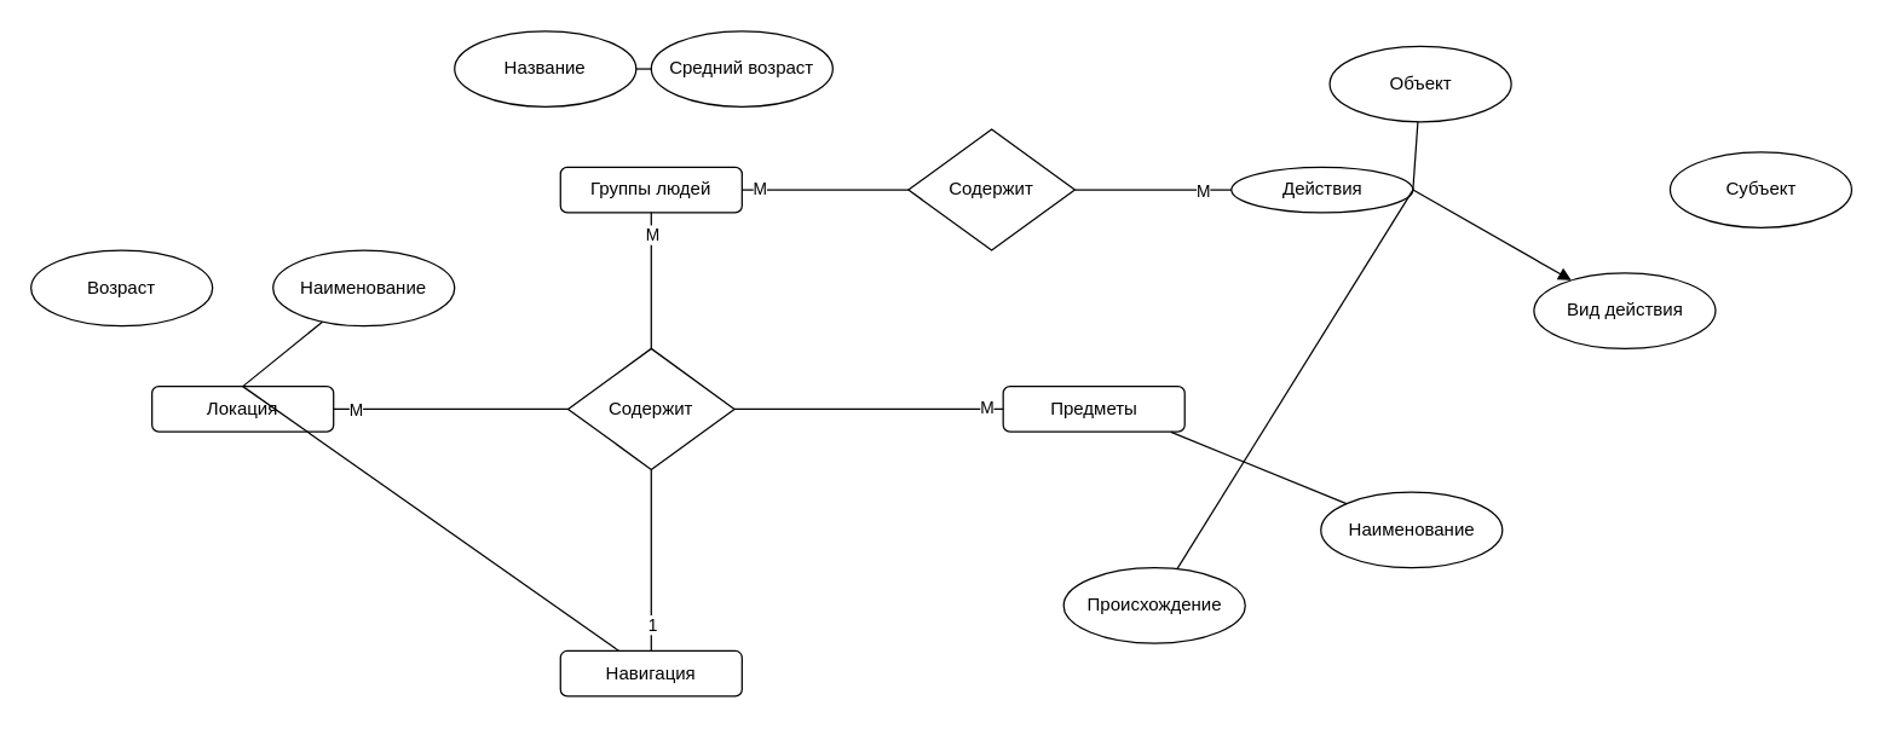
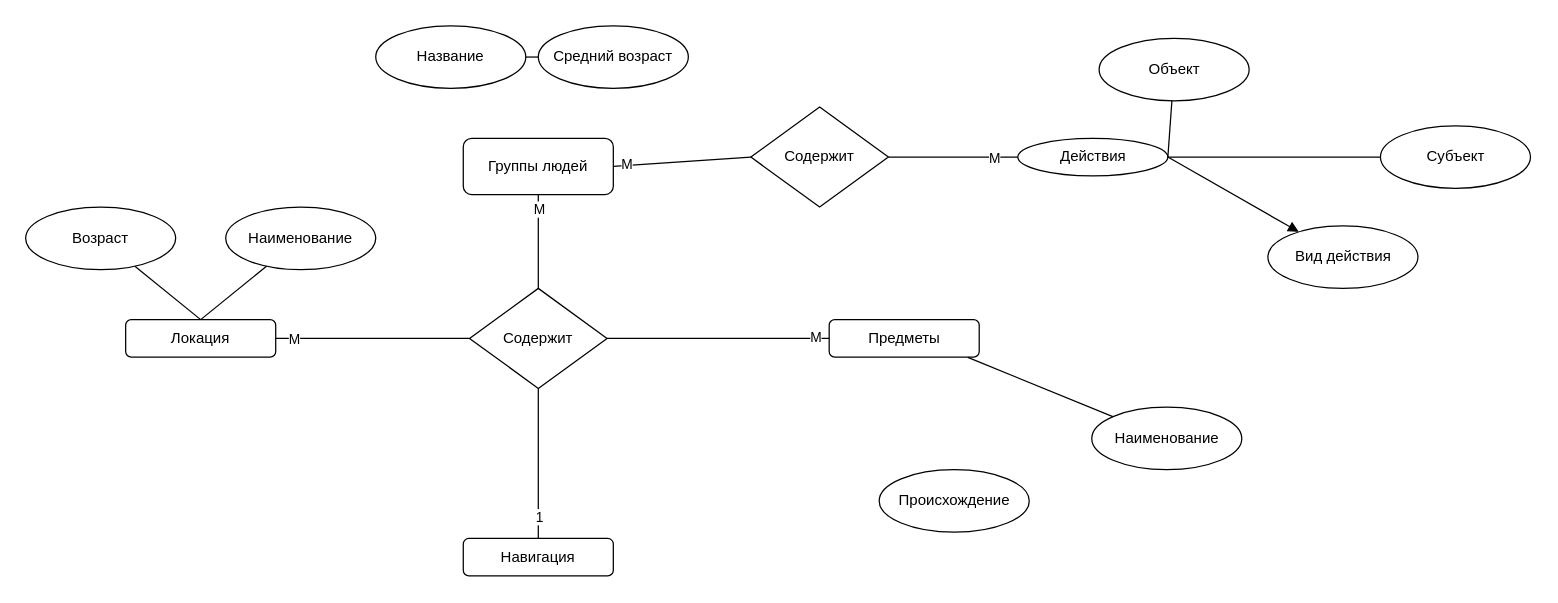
  <mxCell id="0" />
  <mxCell id="1" parent="0" />
- <mxCell id="2" value="Группы людей" style="rounded=1;whiteSpace=wrap;html=1;" vertex="1" parent="1"><mxGeometry x="370" y="110" width="120" height="30" as="geometry" /></mxCell>
+ <mxCell id="2" value="Группы людей" style="rounded=1;whiteSpace=wrap;html=1;" vertex="1" parent="1"><mxGeometry x="370" y="110" width="120" height="45" as="geometry" /></mxCell>
  <mxCell id="3" value="Название" style="ellipse;whiteSpace=wrap;html=1;" vertex="1" parent="1"><mxGeometry x="300" y="20" width="120" height="50" as="geometry" /></mxCell>
  <mxCell id="4" value="Средний возраст" style="ellipse;whiteSpace=wrap;html=1;" vertex="1" parent="1"><mxGeometry x="430" y="20" width="120" height="50" as="geometry" /></mxCell>
  <mxCell id="5" value="" style="endArrow=none;html=1;rounded=0;" edge="1" parent="1" source="4" target="3"><mxGeometry width="50" height="50" relative="1" as="geometry"><mxPoint x="239" y="168" as="sourcePoint" /><mxPoint x="170" y="230" as="targetPoint" /></mxGeometry></mxCell>
  <mxCell id="6" value="Предметы" style="rounded=1;whiteSpace=wrap;html=1;" vertex="1" parent="1"><mxGeometry x="662.63" y="255" width="120" height="30" as="geometry" /></mxCell>
  <mxCell id="7" value="Происхождение" style="ellipse;whiteSpace=wrap;html=1;" vertex="1" parent="1"><mxGeometry x="702.63" y="375" width="120" height="50" as="geometry" /></mxCell>
  <mxCell id="8" value="Наименование" style="ellipse;whiteSpace=wrap;html=1;" vertex="1" parent="1"><mxGeometry x="872.63" y="325" width="120" height="50" as="geometry" /></mxCell>
  <mxCell id="9" value="" style="endArrow=none;html=1;rounded=0;entryX=0.924;entryY=1.006;entryDx=0;entryDy=0;entryPerimeter=0;" edge="1" source="8" target="6" parent="1"><mxGeometry width="50" height="50" relative="1" as="geometry"><mxPoint x="-98.37" y="623" as="sourcePoint" /><mxPoint x="-167.37" y="685" as="targetPoint" /></mxGeometry></mxCell>
  <mxCell id="10" value="Локация" style="rounded=1;whiteSpace=wrap;html=1;" vertex="1" parent="1"><mxGeometry x="100" y="255" width="120" height="30" as="geometry" /></mxCell>
- <mxCell id="11" value="" style="endArrow=none;html=1;rounded=0;exitX=0.5;exitY=0;exitDx=0;exitDy=0;" edge="1" target="27" parent="1" source="10"><mxGeometry width="50" height="50" relative="1" as="geometry"><mxPoint x="525" y="695" as="sourcePoint" /><mxPoint x="575" y="645" as="targetPoint" /></mxGeometry></mxCell>
+ <mxCell id="11" value="" style="endArrow=none;html=1;rounded=0;exitX=0.5;exitY=0;exitDx=0;exitDy=0;" edge="1" target="12" parent="1" source="10"><mxGeometry width="50" height="50" relative="1" as="geometry"><mxPoint x="525" y="695" as="sourcePoint" /><mxPoint x="575" y="645" as="targetPoint" /></mxGeometry></mxCell>
  <mxCell id="12" value="Возраст" style="ellipse;whiteSpace=wrap;html=1;" vertex="1" parent="1"><mxGeometry x="20" y="165" width="120" height="50" as="geometry" /></mxCell>
  <mxCell id="13" value="Наименование" style="ellipse;whiteSpace=wrap;html=1;" vertex="1" parent="1"><mxGeometry x="180" y="165" width="120" height="50" as="geometry" /></mxCell>
  <mxCell id="14" value="" style="endArrow=none;html=1;rounded=0;entryX=0.5;entryY=0;entryDx=0;entryDy=0;" edge="1" source="13" target="10" parent="1"><mxGeometry width="50" height="50" relative="1" as="geometry"><mxPoint x="569" y="633" as="sourcePoint" /><mxPoint x="500" y="695" as="targetPoint" /></mxGeometry></mxCell>
  <mxCell id="15" value="Действия" style="ellipse;whiteSpace=wrap;html=1;" vertex="1" parent="1"><mxGeometry x="813.5" y="110" width="120" height="30" as="geometry" /></mxCell>
- <mxCell id="16" value="" style="endArrow=none;html=1;rounded=0;exitX=1;exitY=0.5;exitDx=0;exitDy=0;" edge="1" parent="1" target="7" source="15"><mxGeometry width="50" height="50" relative="1" as="geometry"><mxPoint x="718.5" y="230" as="sourcePoint" /><mxPoint x="768.5" y="180" as="targetPoint" /></mxGeometry></mxCell>
+ <mxCell id="16" value="" style="endArrow=none;html=1;rounded=0;exitX=1;exitY=0.5;exitDx=0;exitDy=0;" edge="1" parent="1" target="17" source="15"><mxGeometry width="50" height="50" relative="1" as="geometry"><mxPoint x="718.5" y="230" as="sourcePoint" /><mxPoint x="768.5" y="180" as="targetPoint" /></mxGeometry></mxCell>
  <mxCell id="17" value="Субъект" style="ellipse;whiteSpace=wrap;html=1;" vertex="1" parent="1"><mxGeometry x="1103.5" y="100" width="120" height="50" as="geometry" /></mxCell>
  <mxCell id="18" value="Объект" style="ellipse;whiteSpace=wrap;html=1;" vertex="1" parent="1"><mxGeometry x="878.5" y="30" width="120" height="50" as="geometry" /></mxCell>
  <mxCell id="19" value="" style="endArrow=none;html=1;rounded=0;entryX=1;entryY=0.5;entryDx=0;entryDy=0;" edge="1" parent="1" source="18" target="15"><mxGeometry width="50" height="50" relative="1" as="geometry"><mxPoint x="762.5" y="168" as="sourcePoint" /><mxPoint x="693.5" y="230" as="targetPoint" /></mxGeometry></mxCell>
  <mxCell id="20" value="" style="endArrow=block;html=1;rounded=0;exitX=1;exitY=0.5;exitDx=0;exitDy=0;" edge="1" parent="1" target="21" source="15"><mxGeometry width="50" height="50" relative="1" as="geometry"><mxPoint x="803.5" y="330" as="sourcePoint" /><mxPoint x="853.5" y="280" as="targetPoint" /></mxGeometry></mxCell>
  <mxCell id="21" value="Вид действия" style="ellipse;whiteSpace=wrap;html=1;" vertex="1" parent="1"><mxGeometry x="1013.5" y="180" width="120" height="50" as="geometry" /></mxCell>
  <mxCell id="22" value="" style="endArrow=none;html=1;rounded=0;exitX=0.5;exitY=1;exitDx=0;exitDy=0;entryX=0.5;entryY=0;entryDx=0;entryDy=0;" edge="1" parent="1" source="2" target="24"><mxGeometry width="50" height="50" relative="1" as="geometry"><mxPoint x="410" y="280" as="sourcePoint" /><mxPoint x="360" y="245" as="targetPoint" /></mxGeometry></mxCell>
  <mxCell id="23" value="М" style="edgeLabel;html=1;align=center;verticalAlign=middle;resizable=0;points=[];" vertex="1" connectable="0" parent="22"><mxGeometry x="-0.698" relative="1" as="geometry"><mxPoint as="offset" /></mxGeometry></mxCell>
  <mxCell id="24" value="Содержит" style="rhombus;whiteSpace=wrap;html=1;" vertex="1" parent="1"><mxGeometry x="375" y="230" width="110" height="80" as="geometry" /></mxCell>
  <mxCell id="25" value="" style="endArrow=none;html=1;rounded=0;exitX=1;exitY=0.5;exitDx=0;exitDy=0;entryX=0;entryY=0.5;entryDx=0;entryDy=0;" edge="1" parent="1" source="32" target="15"><mxGeometry width="50" height="50" relative="1" as="geometry"><mxPoint x="470" y="240" as="sourcePoint" /><mxPoint x="520" y="190" as="targetPoint" /></mxGeometry></mxCell>
  <mxCell id="26" value="М" style="edgeLabel;html=1;align=center;verticalAlign=middle;resizable=0;points=[];" vertex="1" connectable="0" parent="25"><mxGeometry x="0.624" relative="1" as="geometry"><mxPoint as="offset" /></mxGeometry></mxCell>
  <mxCell id="27" value="Навигация" style="rounded=1;whiteSpace=wrap;html=1;" vertex="1" parent="1"><mxGeometry x="370" y="430" width="120" height="30" as="geometry" /></mxCell>
  <mxCell id="28" value="" style="endArrow=none;html=1;rounded=0;entryX=0.5;entryY=1;entryDx=0;entryDy=0;exitX=0.5;exitY=0;exitDx=0;exitDy=0;" edge="1" parent="1" source="27" target="24"><mxGeometry width="50" height="50" relative="1" as="geometry"><mxPoint x="380" y="350" as="sourcePoint" /><mxPoint x="430" y="300" as="targetPoint" /></mxGeometry></mxCell>
  <mxCell id="29" value="1" style="edgeLabel;html=1;align=center;verticalAlign=middle;resizable=0;points=[];" vertex="1" connectable="0" parent="28"><mxGeometry x="-0.708" relative="1" as="geometry"><mxPoint as="offset" /></mxGeometry></mxCell>
  <mxCell id="30" value="" style="endArrow=none;html=1;rounded=0;exitX=1;exitY=0.5;exitDx=0;exitDy=0;entryX=0;entryY=0.5;entryDx=0;entryDy=0;" edge="1" parent="1" source="2" target="32"><mxGeometry width="50" height="50" relative="1" as="geometry"><mxPoint x="490" y="125" as="sourcePoint" /><mxPoint x="873" y="125" as="targetPoint" /></mxGeometry></mxCell>
  <mxCell id="31" value="М" style="edgeLabel;html=1;align=center;verticalAlign=middle;resizable=0;points=[];" vertex="1" connectable="0" parent="30"><mxGeometry x="-0.805" y="1" relative="1" as="geometry"><mxPoint as="offset" /></mxGeometry></mxCell>
  <mxCell id="32" value="Содержит" style="rhombus;whiteSpace=wrap;html=1;" vertex="1" parent="1"><mxGeometry x="600" y="85" width="110" height="80" as="geometry" /></mxCell>
  <mxCell id="33" value="" style="endArrow=none;html=1;rounded=0;entryX=0;entryY=0.5;entryDx=0;entryDy=0;exitX=1;exitY=0.5;exitDx=0;exitDy=0;" edge="1" parent="1" source="10" target="24"><mxGeometry width="50" height="50" relative="1" as="geometry"><mxPoint x="220" y="280" as="sourcePoint" /><mxPoint x="270" y="230" as="targetPoint" /></mxGeometry></mxCell>
  <mxCell id="34" value="М" style="edgeLabel;html=1;align=center;verticalAlign=middle;resizable=0;points=[];" vertex="1" connectable="0" parent="33"><mxGeometry x="-0.823" relative="1" as="geometry"><mxPoint as="offset" /></mxGeometry></mxCell>
  <mxCell id="35" value="" style="endArrow=none;html=1;rounded=0;entryX=0;entryY=0.5;entryDx=0;entryDy=0;exitX=1;exitY=0.5;exitDx=0;exitDy=0;" edge="1" parent="1" source="24" target="6"><mxGeometry width="50" height="50" relative="1" as="geometry"><mxPoint x="610" y="280" as="sourcePoint" /><mxPoint x="660" y="230" as="targetPoint" /></mxGeometry></mxCell>
  <mxCell id="36" value="М" style="edgeLabel;html=1;align=center;verticalAlign=middle;resizable=0;points=[];" vertex="1" connectable="0" parent="35"><mxGeometry x="0.864" y="2" relative="1" as="geometry"><mxPoint as="offset" /></mxGeometry></mxCell>
